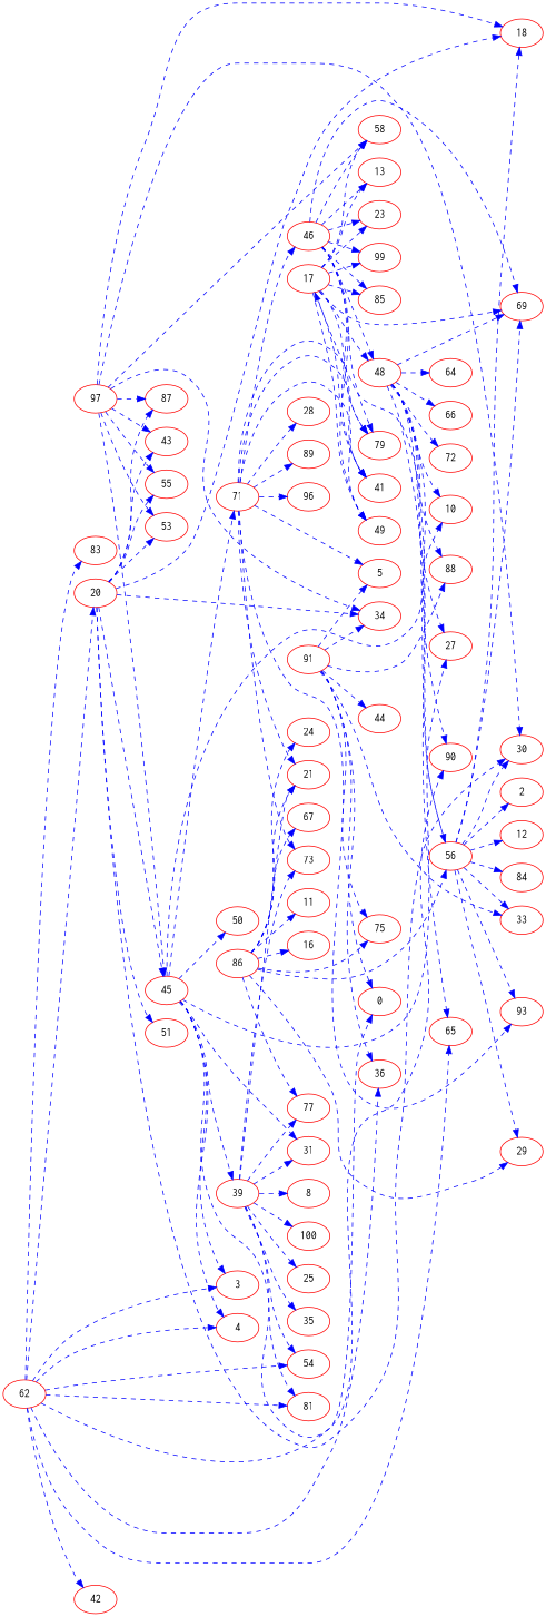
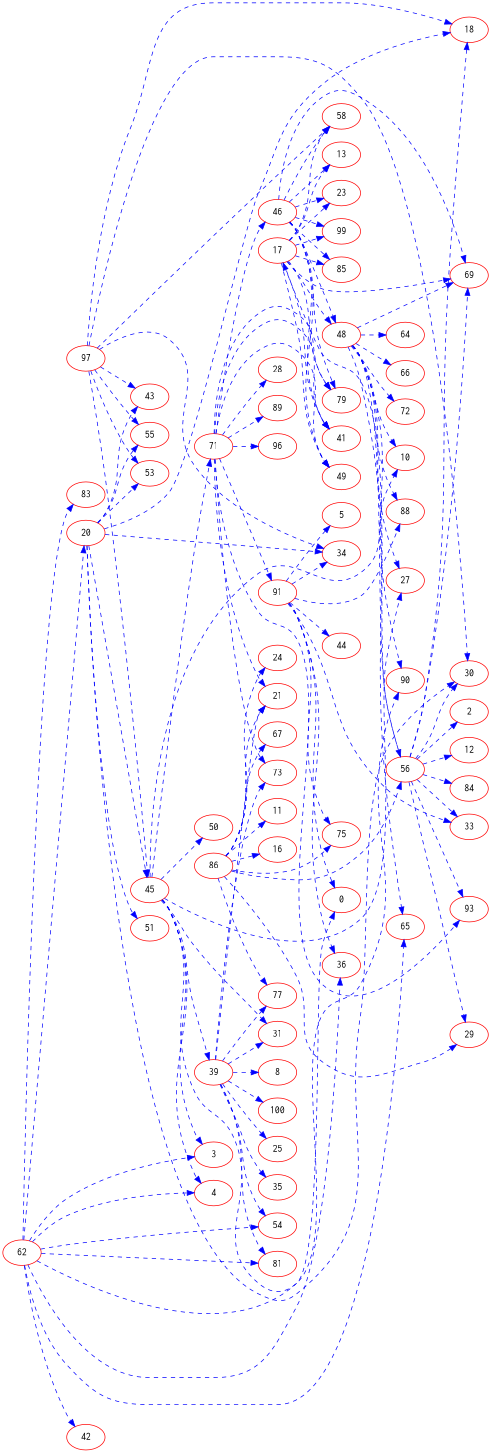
  digraph {
    rankdir=LR
    node [color=Red fontname=Courier]
    edge [color=Blue style=dashed]
    17
    13
    23
    41
    48
    49
    58
    69
    79
    85
    99
    10
    27
    90
    56
    64
    65
    66
    72
    88
    18
    30
    93
    2
    12
    29
    33
    84
    20
    34
    43
    45
    51
    53
    55
-   87
    39
    31
    3
    n40 [label=4]
    50
    71
    8
    21
    25
    35
    54
    73
    77
    81
    100
    46
    28
    89
    91
    96
    0
    36
    75
    5
    44
    62
    42
    83
    86
    11
    16
    24
    67
    97
    17 -> 13
    17 -> 23
    17 -> 41
    17 -> 48
    17 -> 49
    17 -> 58
    17 -> 69
    17 -> 79
    17 -> 85
    17 -> 99
    48 -> 69
    48 -> 10
    48 -> 27
    48 -> 90
    48 -> 56
    48 -> 64
    48 -> 65
    48 -> 66
    48 -> 72
    48 -> 88
    56 -> 17
    56 -> 69
    56 -> 18
    56 -> 30
    56 -> 93
    56 -> 2
    56 -> 12
    56 -> 29
    56 -> 33
    56 -> 84
    20 -> 18
    20 -> 30
    20 -> 34
    20 -> 43
    20 -> 45
    20 -> 51
    20 -> 53
    20 -> 55
-   20 -> 87
    45 -> 10
    45 -> 27
    45 -> 90
    45 -> 39
    45 -> 31
    45 -> 3
    45 -> n40
    45 -> 50
    45 -> 71
    39 -> 31
    39 -> 8
    39 -> 21
    39 -> 25
    39 -> 35
    39 -> 54
    39 -> 73
    39 -> 77
    39 -> 81
    39 -> 100
    71 -> 41
    71 -> 49
    71 -> 79
    71 -> 93
    71 -> 21
    71 -> 73
    71 -> 46
    71 -> 28
    71 -> 89
-   71 -> 5
+   71 -> 91
    71 -> 96
    46 -> 13
    46 -> 23
    46 -> 41
    46 -> 48
    46 -> 49
    46 -> 58
    46 -> 69
    46 -> 79
    46 -> 85
    46 -> 99
    91 -> 88
    91 -> 33
    91 -> 34
    91 -> 0
    91 -> 36
    91 -> 75
    91 -> 5
    91 -> 44
    62 -> 65
    62 -> 20
    62 -> 3
    62 -> n40
    62 -> 54
    62 -> 81
    62 -> 0
    62 -> 36
    62 -> 42
    62 -> 83
    86 -> 56
    86 -> 29
    86 -> 21
    86 -> 77
    86 -> 75
    86 -> 11
    86 -> 16
    86 -> 24
    86 -> 67
    97 -> 58
    97 -> 18
    97 -> 30
    97 -> 34
    97 -> 43
    97 -> 45
    97 -> 53
    97 -> 55
-   97 -> 87
  }
